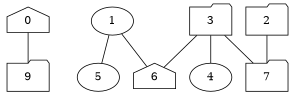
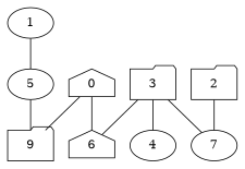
  graph {
    node [shape=ellipse]
    0 [shape=house]
    6 [shape=house]
    9 [shape=folder]
    1
    5
    2 [shape=folder]
-   7 [shape=folder]
+   7
    3 [shape=folder]
    4
-   1 -- 6
+   0 -- 6
    0 -- 9
    1 -- 5
+   5 -- 9
    2 -- 7
    3 -- 6
    3 -- 7
    3 -- 4
  }
